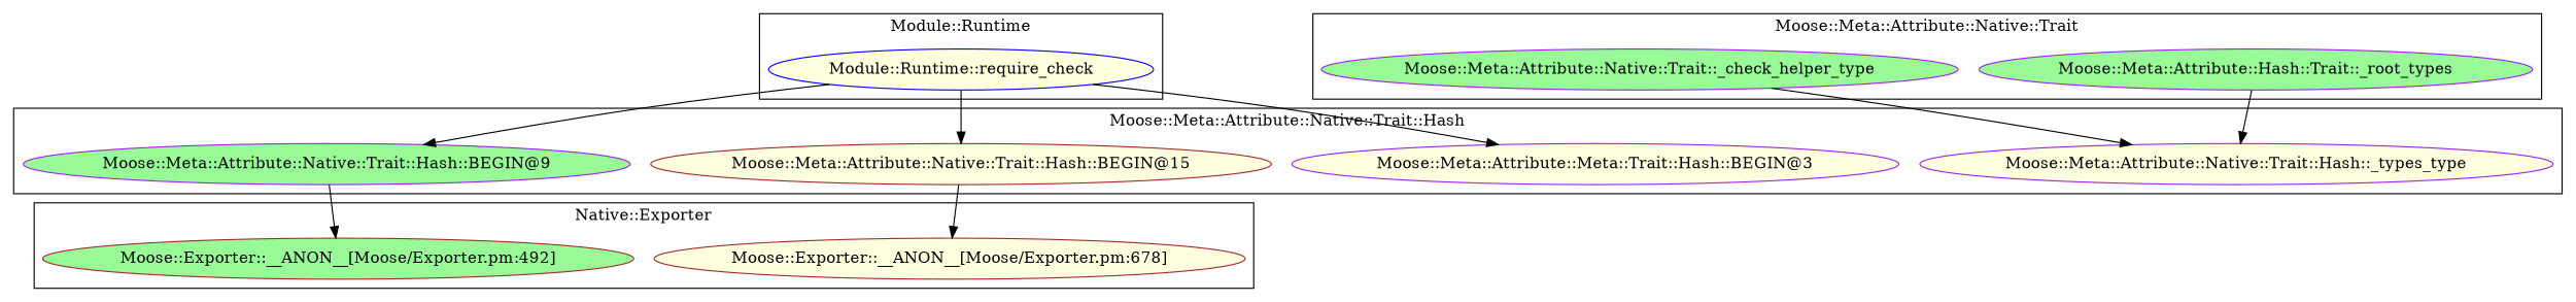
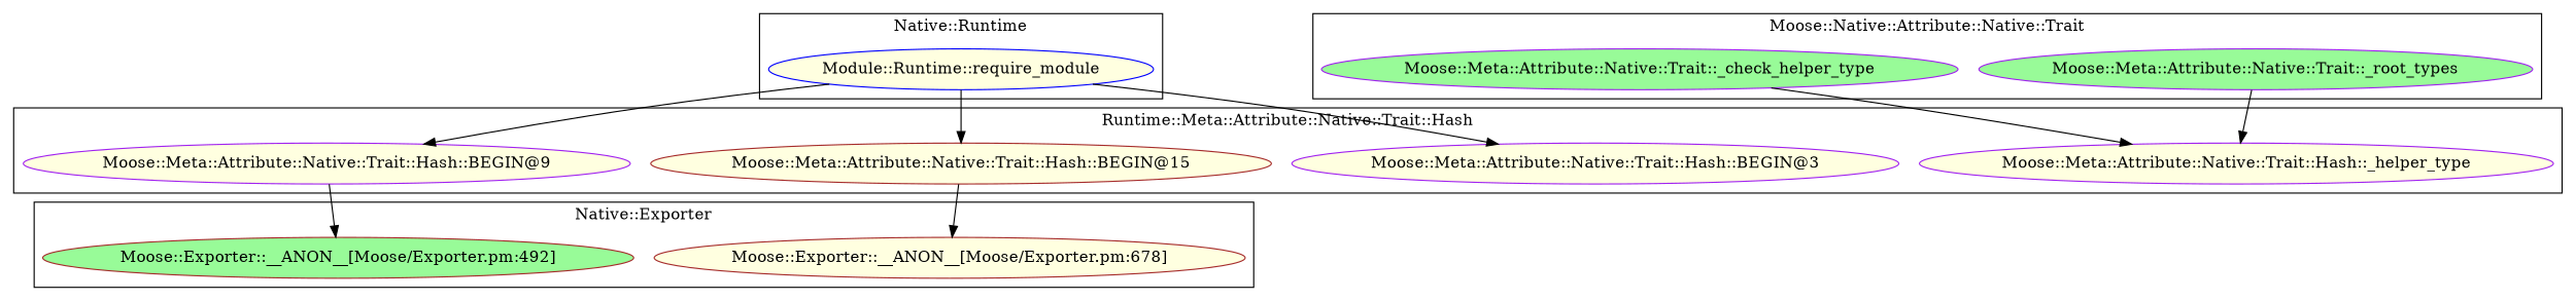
  digraph {
    node [color=purple fillcolor=lightyellow style=filled]
-   "Moose::Meta::Attribute::Native::Trait::Hash::BEGIN@3" [label="Moose::Meta::Attribute::Meta::Trait::Hash::BEGIN@3"]
+   "Moose::Meta::Attribute::Native::Trait::Hash::BEGIN@3"
    "Moose::Meta::Attribute::Native::Trait::Hash::BEGIN@15" [color=brown]
-   "Moose::Meta::Attribute::Native::Trait::Hash::_helper_type" [label="Moose::Meta::Attribute::Native::Trait::Hash::_types_type"]
-   "Moose::Meta::Attribute::Native::Trait::Hash::BEGIN@9" [fillcolor=palegreen]
-   "Module::Runtime::require_module" [color=blue label="Module::Runtime::require_check"]
+   "Moose::Meta::Attribute::Native::Trait::Hash::_helper_type"
+   "Moose::Meta::Attribute::Native::Trait::Hash::BEGIN@9"
+   "Module::Runtime::require_module" [color=blue]
    "Moose::Exporter::__ANON__[Moose/Exporter.pm:492]" [color=brown fillcolor=palegreen]
    "Moose::Exporter::__ANON__[Moose/Exporter.pm:678]" [color=brown]
-   "Moose::Meta::Attribute::Native::Trait::_root_types" [fillcolor=palegreen label="Moose::Meta::Attribute::Hash::Trait::_root_types"]
+   "Moose::Meta::Attribute::Native::Trait::_root_types" [fillcolor=palegreen]
    "Moose::Meta::Attribute::Native::Trait::_check_helper_type" [fillcolor=palegreen]
    subgraph cluster_1 {
-     label="Moose::Meta::Attribute::Native::Trait::Hash"
+     label="Runtime::Meta::Attribute::Native::Trait::Hash"
      "Moose::Meta::Attribute::Native::Trait::Hash::BEGIN@3"
      "Moose::Meta::Attribute::Native::Trait::Hash::BEGIN@15"
      "Moose::Meta::Attribute::Native::Trait::Hash::_helper_type"
      "Moose::Meta::Attribute::Native::Trait::Hash::BEGIN@9"
    }
    subgraph cluster_2 {
-     label="Module::Runtime"
+     label="Native::Runtime"
      "Module::Runtime::require_module"
    }
    subgraph cluster_3 {
      label="Native::Exporter"
      "Moose::Exporter::__ANON__[Moose/Exporter.pm:492]"
      "Moose::Exporter::__ANON__[Moose/Exporter.pm:678]"
    }
    subgraph cluster_4 {
-     label="Moose::Meta::Attribute::Native::Trait"
+     label="Moose::Native::Attribute::Native::Trait"
      "Moose::Meta::Attribute::Native::Trait::_root_types"
      "Moose::Meta::Attribute::Native::Trait::_check_helper_type"
    }
    "Moose::Meta::Attribute::Native::Trait::Hash::BEGIN@15" -> "Moose::Exporter::__ANON__[Moose/Exporter.pm:678]"
    "Moose::Meta::Attribute::Native::Trait::Hash::BEGIN@9" -> "Moose::Exporter::__ANON__[Moose/Exporter.pm:492]"
    "Module::Runtime::require_module" -> "Moose::Meta::Attribute::Native::Trait::Hash::BEGIN@3"
    "Module::Runtime::require_module" -> "Moose::Meta::Attribute::Native::Trait::Hash::BEGIN@15"
    "Module::Runtime::require_module" -> "Moose::Meta::Attribute::Native::Trait::Hash::BEGIN@9"
    "Moose::Meta::Attribute::Native::Trait::_root_types" -> "Moose::Meta::Attribute::Native::Trait::Hash::_helper_type"
    "Moose::Meta::Attribute::Native::Trait::_check_helper_type" -> "Moose::Meta::Attribute::Native::Trait::Hash::_helper_type"
  }
